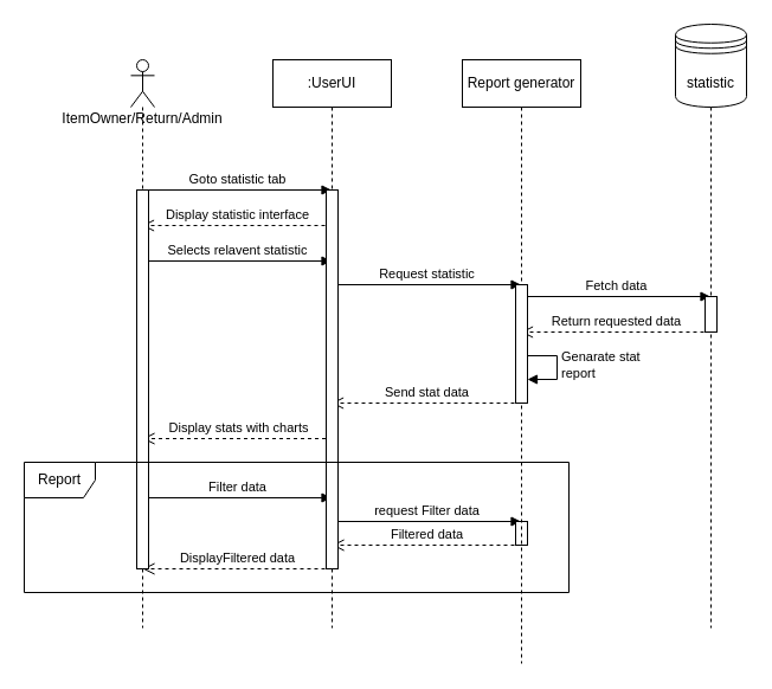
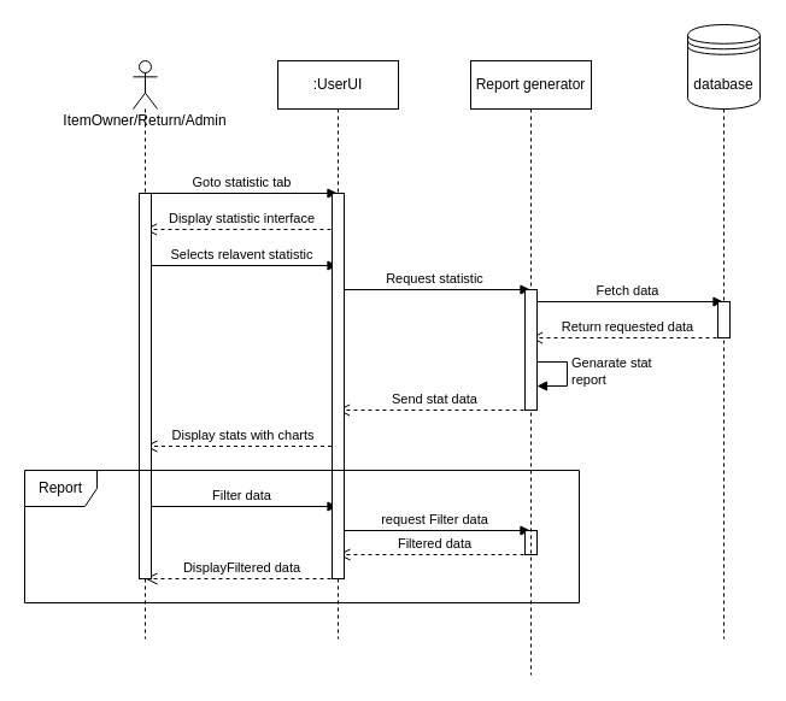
  <mxCell id="0" />
  <mxCell id="1" parent="0" />
  <mxCell id="2" value="Goto statistic tab" style="html=1;verticalAlign=bottom;endArrow=block;rounded=0;" edge="1" parent="1" target="18"><mxGeometry width="80" relative="1" as="geometry"><mxPoint x="120" y="160" as="sourcePoint" /><mxPoint x="200" y="160" as="targetPoint" /></mxGeometry></mxCell>
  <mxCell id="3" value="Request statistic" style="html=1;verticalAlign=bottom;endArrow=block;rounded=0;" edge="1" parent="1" target="14"><mxGeometry width="80" relative="1" as="geometry"><mxPoint x="280" y="240" as="sourcePoint" /><mxPoint x="360" y="240" as="targetPoint" /></mxGeometry></mxCell>
  <mxCell id="4" value="Fetch data" style="html=1;verticalAlign=bottom;endArrow=block;rounded=0;" edge="1" parent="1"><mxGeometry width="80" relative="1" as="geometry"><mxPoint x="440" y="250" as="sourcePoint" /><mxPoint x="599.5" y="250" as="targetPoint" /></mxGeometry></mxCell>
  <mxCell id="5" value="Display stats with charts" style="html=1;verticalAlign=bottom;endArrow=open;dashed=1;endSize=8;rounded=0;" edge="1" parent="1"><mxGeometry relative="1" as="geometry"><mxPoint x="280.5" y="370" as="sourcePoint" /><mxPoint x="120" y="370" as="targetPoint" /></mxGeometry></mxCell>
  <mxCell id="6" value="Filter data" style="html=1;verticalAlign=bottom;endArrow=block;rounded=0;" edge="1" parent="1"><mxGeometry width="80" relative="1" as="geometry"><mxPoint x="120" y="420" as="sourcePoint" /><mxPoint x="279.5" y="420" as="targetPoint" /></mxGeometry></mxCell>
  <mxCell id="7" value="request Filter data " style="html=1;verticalAlign=bottom;endArrow=block;rounded=0;" edge="1" parent="1"><mxGeometry width="80" relative="1" as="geometry"><mxPoint x="280" y="440" as="sourcePoint" /><mxPoint x="439.5" y="440" as="targetPoint" /></mxGeometry></mxCell>
  <mxCell id="8" value="Filtered data" style="html=1;verticalAlign=bottom;endArrow=open;dashed=1;endSize=8;rounded=0;" edge="1" parent="1"><mxGeometry relative="1" as="geometry"><mxPoint x="440" y="460" as="sourcePoint" /><mxPoint x="280" y="460" as="targetPoint" /></mxGeometry></mxCell>
  <mxCell id="9" value="DisplayFiltered data" style="html=1;verticalAlign=bottom;endArrow=open;dashed=1;endSize=8;rounded=0;" edge="1" parent="1"><mxGeometry relative="1" as="geometry"><mxPoint x="280" y="480" as="sourcePoint" /><mxPoint x="120" y="480" as="targetPoint" /></mxGeometry></mxCell>
  <mxCell id="10" value="" style="html=1;points=[];perimeter=orthogonalPerimeter;" vertex="1" parent="1"><mxGeometry x="435" y="440" width="10" height="20" as="geometry" /></mxCell>
- <mxCell id="11" value="statistic" style="shape=umlLifeline;participant=datastore;perimeter=lifelinePerimeter;whiteSpace=wrap;html=1;container=1;collapsible=0;recursiveResize=0;verticalAlign=top;spacingTop=36;outlineConnect=0;size=70;" vertex="1" parent="1"><mxGeometry x="570" y="20" width="60" height="510" as="geometry" /></mxCell>
+ <mxCell id="11" value="database" style="shape=umlLifeline;participant=datastore;perimeter=lifelinePerimeter;whiteSpace=wrap;html=1;container=1;collapsible=0;recursiveResize=0;verticalAlign=top;spacingTop=36;outlineConnect=0;size=70;" vertex="1" parent="1"><mxGeometry x="570" y="20" width="60" height="510" as="geometry" /></mxCell>
  <mxCell id="12" value="Return requested data" style="html=1;verticalAlign=bottom;endArrow=open;dashed=1;endSize=8;rounded=0;" edge="1" parent="11" target="14"><mxGeometry relative="1" as="geometry"><mxPoint x="30" y="260" as="sourcePoint" /><mxPoint x="-50" y="260" as="targetPoint" /></mxGeometry></mxCell>
  <mxCell id="13" value="" style="html=1;points=[];perimeter=orthogonalPerimeter;" vertex="1" parent="11"><mxGeometry x="25" y="230" width="10" height="30" as="geometry" /></mxCell>
  <mxCell id="14" value="Report generator" style="shape=umlLifeline;perimeter=lifelinePerimeter;whiteSpace=wrap;html=1;container=1;collapsible=0;recursiveResize=0;outlineConnect=0;" vertex="1" parent="1"><mxGeometry x="390" y="50" width="100" height="510" as="geometry" /></mxCell>
  <mxCell id="15" value="&lt;div&gt;Genarate stat &lt;br&gt;&lt;/div&gt;&lt;div&gt;report&lt;/div&gt;" style="edgeStyle=orthogonalEdgeStyle;html=1;align=left;spacingLeft=2;endArrow=block;rounded=0;entryX=1;entryY=0;" edge="1" parent="14"><mxGeometry relative="1" as="geometry"><mxPoint x="50" y="250" as="sourcePoint" /><Array as="points"><mxPoint x="80" y="250" /></Array><mxPoint x="55" y="270" as="targetPoint" /></mxGeometry></mxCell>
  <mxCell id="16" value="Send stat data" style="html=1;verticalAlign=bottom;endArrow=open;dashed=1;endSize=8;rounded=0;" edge="1" parent="14" target="18"><mxGeometry relative="1" as="geometry"><mxPoint x="50" y="290" as="sourcePoint" /><mxPoint x="-30" y="290" as="targetPoint" /></mxGeometry></mxCell>
  <mxCell id="17" value="" style="html=1;points=[];perimeter=orthogonalPerimeter;" vertex="1" parent="14"><mxGeometry x="45" y="190" width="10" height="100" as="geometry" /></mxCell>
  <mxCell id="18" value=":UserUI" style="shape=umlLifeline;perimeter=lifelinePerimeter;whiteSpace=wrap;html=1;container=1;collapsible=0;recursiveResize=0;outlineConnect=0;" vertex="1" parent="1"><mxGeometry x="230" y="50" width="100" height="480" as="geometry" /></mxCell>
  <mxCell id="19" value="Display statistic interface" style="html=1;verticalAlign=bottom;endArrow=open;dashed=1;endSize=8;rounded=0;" edge="1" parent="18" target="22"><mxGeometry relative="1" as="geometry"><mxPoint x="50" y="140" as="sourcePoint" /><mxPoint x="-60" y="140" as="targetPoint" /></mxGeometry></mxCell>
  <mxCell id="20" value="Selects relavent statistic" style="html=1;verticalAlign=bottom;endArrow=block;rounded=0;" edge="1" parent="18"><mxGeometry width="80" relative="1" as="geometry"><mxPoint x="-110" y="170" as="sourcePoint" /><mxPoint x="49.5" y="170" as="targetPoint" /></mxGeometry></mxCell>
  <mxCell id="21" value="" style="html=1;points=[];perimeter=orthogonalPerimeter;" vertex="1" parent="18"><mxGeometry x="45" y="110" width="10" height="320" as="geometry" /></mxCell>
  <mxCell id="22" value="&lt;div&gt;ItemOwner/Return/Admin&lt;/div&gt;&lt;div&gt;&lt;br&gt;&lt;/div&gt;" style="shape=umlLifeline;participant=umlActor;perimeter=lifelinePerimeter;whiteSpace=wrap;html=1;container=1;collapsible=0;recursiveResize=0;verticalAlign=top;spacingTop=36;outlineConnect=0;" vertex="1" parent="1"><mxGeometry x="110" y="50" width="20" height="480" as="geometry" /></mxCell>
  <mxCell id="23" value="" style="html=1;points=[];perimeter=orthogonalPerimeter;" vertex="1" parent="22"><mxGeometry x="5" y="110" width="10" height="320" as="geometry" /></mxCell>
  <mxCell id="24" value="Report" style="shape=umlFrame;whiteSpace=wrap;html=1;" vertex="1" parent="1"><mxGeometry x="20" y="390" width="460" height="110" as="geometry" /></mxCell>
